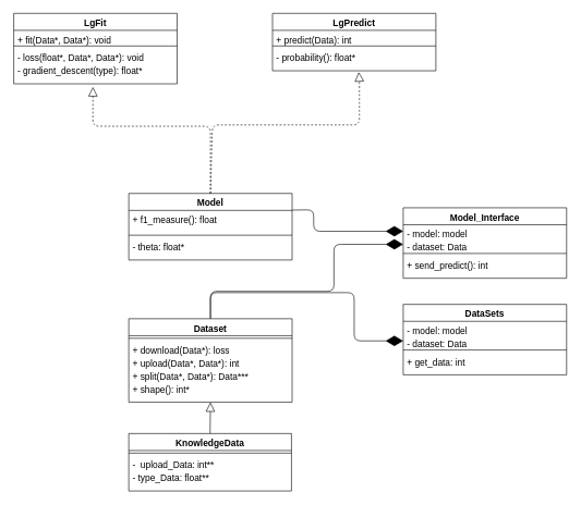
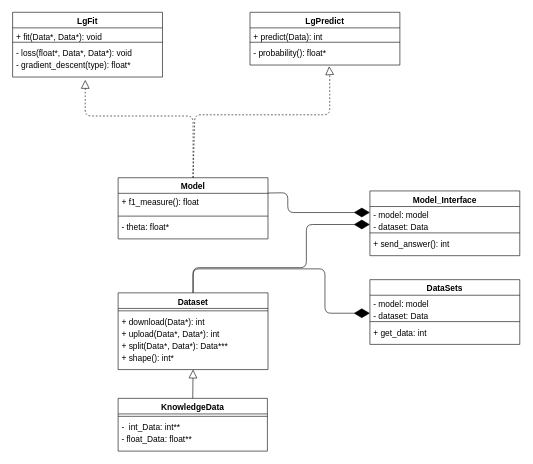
  <mxCell id="0" />
  <mxCell id="1" parent="0" />
  <mxCell id="2" value="Model" style="swimlane;fontStyle=1;align=center;verticalAlign=top;childLayout=stackLayout;horizontal=1;startSize=26;horizontalStack=0;resizeParent=1;resizeParentMax=0;resizeLast=0;collapsible=1;marginBottom=0;fontSize=14;" parent="1" vertex="1"><mxGeometry x="196" y="296" width="250" height="102" as="geometry" /></mxCell>
  <mxCell id="3" value="+ f1_measure(): float&#10;" style="text;strokeColor=none;fillColor=none;align=left;verticalAlign=top;spacingLeft=4;spacingRight=4;overflow=hidden;rotatable=0;points=[[0,0.5],[1,0.5]];portConstraint=eastwest;fontSize=14;" parent="2" vertex="1"><mxGeometry y="26" width="250" height="20" as="geometry" /></mxCell>
  <mxCell id="4" value="" style="text;strokeColor=none;fillColor=none;align=left;verticalAlign=middle;spacingTop=-1;spacingLeft=4;spacingRight=4;rotatable=0;labelPosition=right;points=[];portConstraint=eastwest;fontSize=14;" parent="2" vertex="1"><mxGeometry y="46" width="250" height="14" as="geometry" /></mxCell>
  <mxCell id="5" value="" style="line;strokeWidth=1;fillColor=none;align=left;verticalAlign=middle;spacingTop=-1;spacingLeft=3;spacingRight=3;rotatable=0;labelPosition=right;points=[];portConstraint=eastwest;fontSize=14;" parent="2" vertex="1"><mxGeometry y="60" width="250" height="8" as="geometry" /></mxCell>
  <mxCell id="6" value="- theta: float*" style="text;strokeColor=none;fillColor=none;align=left;verticalAlign=top;spacingLeft=4;spacingRight=4;overflow=hidden;rotatable=0;points=[[0,0.5],[1,0.5]];portConstraint=eastwest;fontSize=14;" parent="2" vertex="1"><mxGeometry y="68" width="250" height="20" as="geometry" /></mxCell>
  <mxCell id="7" value="" style="text;strokeColor=none;fillColor=none;align=left;verticalAlign=middle;spacingTop=-1;spacingLeft=4;spacingRight=4;rotatable=0;labelPosition=right;points=[];portConstraint=eastwest;fontSize=14;" parent="2" vertex="1"><mxGeometry y="88" width="250" height="14" as="geometry" /></mxCell>
  <mxCell id="8" value="LgFit" style="swimlane;fontStyle=1;align=center;verticalAlign=top;childLayout=stackLayout;horizontal=1;startSize=26;horizontalStack=0;resizeParent=1;resizeParentMax=0;resizeLast=0;collapsible=1;marginBottom=0;fontSize=14;" parent="1" vertex="1"><mxGeometry x="20" y="20" width="250" height="108" as="geometry" /></mxCell>
  <mxCell id="9" value="+ fit(Data*, Data*): void&#10;" style="text;strokeColor=none;fillColor=none;align=left;verticalAlign=top;spacingLeft=4;spacingRight=4;overflow=hidden;rotatable=0;points=[[0,0.5],[1,0.5]];portConstraint=eastwest;fontSize=14;" parent="8" vertex="1"><mxGeometry y="26" width="250" height="20" as="geometry" /></mxCell>
  <mxCell id="10" value="" style="line;strokeWidth=1;fillColor=none;align=left;verticalAlign=middle;spacingTop=-1;spacingLeft=3;spacingRight=3;rotatable=0;labelPosition=right;points=[];portConstraint=eastwest;fontSize=14;" parent="8" vertex="1"><mxGeometry y="46" width="250" height="8" as="geometry" /></mxCell>
  <mxCell id="11" value="- loss(float*, Data*, Data*): void" style="text;strokeColor=none;fillColor=none;align=left;verticalAlign=top;spacingLeft=4;spacingRight=4;overflow=hidden;rotatable=0;points=[[0,0.5],[1,0.5]];portConstraint=eastwest;fontSize=14;" parent="8" vertex="1"><mxGeometry y="54" width="250" height="20" as="geometry" /></mxCell>
  <mxCell id="12" value="- gradient_descent(type): float*" style="text;strokeColor=none;fillColor=none;align=left;verticalAlign=top;spacingLeft=4;spacingRight=4;overflow=hidden;rotatable=0;points=[[0,0.5],[1,0.5]];portConstraint=eastwest;fontSize=14;" parent="8" vertex="1"><mxGeometry y="74" width="250" height="20" as="geometry" /></mxCell>
  <mxCell id="13" value="" style="text;strokeColor=none;fillColor=none;align=left;verticalAlign=middle;spacingTop=-1;spacingLeft=4;spacingRight=4;rotatable=0;labelPosition=right;points=[];portConstraint=eastwest;fontSize=14;" parent="8" vertex="1"><mxGeometry y="94" width="250" height="14" as="geometry" /></mxCell>
  <mxCell id="14" value="LgPredict" style="swimlane;fontStyle=1;align=center;verticalAlign=top;childLayout=stackLayout;horizontal=1;startSize=26;horizontalStack=0;resizeParent=1;resizeParentMax=0;resizeLast=0;collapsible=1;marginBottom=0;fontSize=14;" parent="1" vertex="1"><mxGeometry x="416" y="20" width="250" height="88" as="geometry" /></mxCell>
  <mxCell id="15" value="+ predict(Data): int&#10;" style="text;strokeColor=none;fillColor=none;align=left;verticalAlign=top;spacingLeft=4;spacingRight=4;overflow=hidden;rotatable=0;points=[[0,0.5],[1,0.5]];portConstraint=eastwest;fontSize=14;" parent="14" vertex="1"><mxGeometry y="26" width="250" height="20" as="geometry" /></mxCell>
  <mxCell id="16" value="" style="line;strokeWidth=1;fillColor=none;align=left;verticalAlign=middle;spacingTop=-1;spacingLeft=3;spacingRight=3;rotatable=0;labelPosition=right;points=[];portConstraint=eastwest;fontSize=14;" parent="14" vertex="1"><mxGeometry y="46" width="250" height="8" as="geometry" /></mxCell>
  <mxCell id="17" value="- probability(): float*" style="text;strokeColor=none;fillColor=none;align=left;verticalAlign=top;spacingLeft=4;spacingRight=4;overflow=hidden;rotatable=0;points=[[0,0.5],[1,0.5]];portConstraint=eastwest;fontSize=14;" parent="14" vertex="1"><mxGeometry y="54" width="250" height="20" as="geometry" /></mxCell>
  <mxCell id="18" value="" style="text;strokeColor=none;fillColor=none;align=left;verticalAlign=middle;spacingTop=-1;spacingLeft=4;spacingRight=4;rotatable=0;labelPosition=right;points=[];portConstraint=eastwest;fontSize=14;" parent="14" vertex="1"><mxGeometry y="74" width="250" height="14" as="geometry" /></mxCell>
  <mxCell id="19" value="" style="endArrow=diamondThin;endFill=1;endSize=24;html=1;entryX=0;entryY=0.5;entryDx=0;entryDy=0;exitX=1;exitY=0.25;exitDx=0;exitDy=0;" parent="1" source="2" target="34" edge="1"><mxGeometry width="160" relative="1" as="geometry"><mxPoint x="515" y="527" as="sourcePoint" /><mxPoint x="675" y="527" as="targetPoint" /><Array as="points"><mxPoint x="479" y="321" /><mxPoint x="479" y="354" /></Array></mxGeometry></mxCell>
  <mxCell id="20" value="" style="endArrow=diamondThin;endFill=1;endSize=24;html=1;entryX=0;entryY=0.5;entryDx=0;entryDy=0;exitX=0.5;exitY=0;exitDx=0;exitDy=0;" parent="1" source="26" target="35" edge="1"><mxGeometry width="160" relative="1" as="geometry"><mxPoint x="512" y="474" as="sourcePoint" /><mxPoint x="595" y="471.5" as="targetPoint" /><Array as="points"><mxPoint x="321" y="446" /><mxPoint x="510" y="446" /><mxPoint x="510" y="374" /></Array></mxGeometry></mxCell>
  <mxCell id="21" value="KnowledgeData" style="swimlane;fontStyle=1;align=center;verticalAlign=top;childLayout=stackLayout;horizontal=1;startSize=26;horizontalStack=0;resizeParent=1;resizeParentMax=0;resizeLast=0;collapsible=1;marginBottom=0;fontSize=14;" parent="1" vertex="1"><mxGeometry x="196" y="664" width="249" height="88" as="geometry" /></mxCell>
  <mxCell id="22" value="" style="line;strokeWidth=1;fillColor=none;align=left;verticalAlign=middle;spacingTop=-1;spacingLeft=3;spacingRight=3;rotatable=0;labelPosition=right;points=[];portConstraint=eastwest;fontSize=14;" parent="21" vertex="1"><mxGeometry y="26" width="249" height="8" as="geometry" /></mxCell>
- <mxCell id="23" value="-  upload_Data: int**" style="text;strokeColor=none;fillColor=none;align=left;verticalAlign=top;spacingLeft=4;spacingRight=4;overflow=hidden;rotatable=0;points=[[0,0.5],[1,0.5]];portConstraint=eastwest;fontSize=14;" parent="21" vertex="1"><mxGeometry y="34" width="249" height="20" as="geometry" /></mxCell>
- <mxCell id="24" value="- type_Data: float**" style="text;strokeColor=none;fillColor=none;align=left;verticalAlign=top;spacingLeft=4;spacingRight=4;overflow=hidden;rotatable=0;points=[[0,0.5],[1,0.5]];portConstraint=eastwest;fontSize=14;" parent="21" vertex="1"><mxGeometry y="54" width="249" height="20" as="geometry" /></mxCell>
+ <mxCell id="23" value="-  int_Data: int**" style="text;strokeColor=none;fillColor=none;align=left;verticalAlign=top;spacingLeft=4;spacingRight=4;overflow=hidden;rotatable=0;points=[[0,0.5],[1,0.5]];portConstraint=eastwest;fontSize=14;" parent="21" vertex="1"><mxGeometry y="34" width="249" height="20" as="geometry" /></mxCell>
+ <mxCell id="24" value="- float_Data: float**" style="text;strokeColor=none;fillColor=none;align=left;verticalAlign=top;spacingLeft=4;spacingRight=4;overflow=hidden;rotatable=0;points=[[0,0.5],[1,0.5]];portConstraint=eastwest;fontSize=14;" parent="21" vertex="1"><mxGeometry y="54" width="249" height="20" as="geometry" /></mxCell>
  <mxCell id="25" value="" style="text;strokeColor=none;fillColor=none;align=left;verticalAlign=middle;spacingTop=-1;spacingLeft=4;spacingRight=4;rotatable=0;labelPosition=right;points=[];portConstraint=eastwest;fontSize=14;" parent="21" vertex="1"><mxGeometry y="74" width="249" height="14" as="geometry" /></mxCell>
  <mxCell id="26" value="Dataset" style="swimlane;fontStyle=1;align=center;verticalAlign=top;childLayout=stackLayout;horizontal=1;startSize=26;horizontalStack=0;resizeParent=1;resizeParentMax=0;resizeLast=0;collapsible=1;marginBottom=0;fontSize=14;" parent="1" vertex="1"><mxGeometry x="196" y="488" width="250" height="128" as="geometry" /></mxCell>
  <mxCell id="27" value="" style="line;strokeWidth=1;fillColor=none;align=left;verticalAlign=middle;spacingTop=-1;spacingLeft=3;spacingRight=3;rotatable=0;labelPosition=right;points=[];portConstraint=eastwest;fontSize=14;" parent="26" vertex="1"><mxGeometry y="26" width="250" height="8" as="geometry" /></mxCell>
- <mxCell id="28" value="+ download(Data*): loss" style="text;strokeColor=none;fillColor=none;align=left;verticalAlign=top;spacingLeft=4;spacingRight=4;overflow=hidden;rotatable=0;points=[[0,0.5],[1,0.5]];portConstraint=eastwest;fontSize=14;" parent="26" vertex="1"><mxGeometry y="34" width="250" height="20" as="geometry" /></mxCell>
+ <mxCell id="28" value="+ download(Data*): int" style="text;strokeColor=none;fillColor=none;align=left;verticalAlign=top;spacingLeft=4;spacingRight=4;overflow=hidden;rotatable=0;points=[[0,0.5],[1,0.5]];portConstraint=eastwest;fontSize=14;" parent="26" vertex="1"><mxGeometry y="34" width="250" height="20" as="geometry" /></mxCell>
  <mxCell id="29" value="+ upload(Data*, Data*): int&#10;" style="text;strokeColor=none;fillColor=none;align=left;verticalAlign=top;spacingLeft=4;spacingRight=4;overflow=hidden;rotatable=0;points=[[0,0.5],[1,0.5]];portConstraint=eastwest;fontSize=14;" parent="26" vertex="1"><mxGeometry y="54" width="250" height="20" as="geometry" /></mxCell>
  <mxCell id="30" value="+ split(Data*, Data*): Data***" style="text;strokeColor=none;fillColor=none;align=left;verticalAlign=top;spacingLeft=4;spacingRight=4;overflow=hidden;rotatable=0;points=[[0,0.5],[1,0.5]];portConstraint=eastwest;fontSize=14;" parent="26" vertex="1"><mxGeometry y="74" width="250" height="20" as="geometry" /></mxCell>
  <mxCell id="31" value="+ shape(): int*&#10;" style="text;strokeColor=none;fillColor=none;align=left;verticalAlign=top;spacingLeft=4;spacingRight=4;overflow=hidden;rotatable=0;points=[[0,0.5],[1,0.5]];portConstraint=eastwest;fontSize=14;" parent="26" vertex="1"><mxGeometry y="94" width="250" height="20" as="geometry" /></mxCell>
  <mxCell id="32" value="" style="text;strokeColor=none;fillColor=none;align=left;verticalAlign=middle;spacingTop=-1;spacingLeft=4;spacingRight=4;rotatable=0;labelPosition=right;points=[];portConstraint=eastwest;fontSize=14;" parent="26" vertex="1"><mxGeometry y="114" width="250" height="14" as="geometry" /></mxCell>
  <mxCell id="33" value="Model_Interface" style="swimlane;fontStyle=1;align=center;verticalAlign=top;childLayout=stackLayout;horizontal=1;startSize=26;horizontalStack=0;resizeParent=1;resizeParentMax=0;resizeLast=0;collapsible=1;marginBottom=0;fontSize=14;" parent="1" vertex="1"><mxGeometry x="616" y="318" width="250" height="108" as="geometry" /></mxCell>
  <mxCell id="34" value="- model: model" style="text;strokeColor=none;fillColor=none;align=left;verticalAlign=top;spacingLeft=4;spacingRight=4;overflow=hidden;rotatable=0;points=[[0,0.5],[1,0.5]];portConstraint=eastwest;fontSize=14;" parent="33" vertex="1"><mxGeometry y="26" width="250" height="20" as="geometry" /></mxCell>
  <mxCell id="35" value="- dataset: Data" style="text;strokeColor=none;fillColor=none;align=left;verticalAlign=top;spacingLeft=4;spacingRight=4;overflow=hidden;rotatable=0;points=[[0,0.5],[1,0.5]];portConstraint=eastwest;fontSize=14;" parent="33" vertex="1"><mxGeometry y="46" width="250" height="20" as="geometry" /></mxCell>
  <mxCell id="36" value="" style="line;strokeWidth=1;fillColor=none;align=left;verticalAlign=middle;spacingTop=-1;spacingLeft=3;spacingRight=3;rotatable=0;labelPosition=right;points=[];portConstraint=eastwest;fontSize=14;" parent="33" vertex="1"><mxGeometry y="66" width="250" height="8" as="geometry" /></mxCell>
- <mxCell id="37" value="+ send_predict(): int&#10;" style="text;strokeColor=none;fillColor=none;align=left;verticalAlign=top;spacingLeft=4;spacingRight=4;overflow=hidden;rotatable=0;points=[[0,0.5],[1,0.5]];portConstraint=eastwest;fontSize=14;" parent="33" vertex="1"><mxGeometry y="74" width="250" height="20" as="geometry" /></mxCell>
+ <mxCell id="37" value="+ send_answer(): int&#10;" style="text;strokeColor=none;fillColor=none;align=left;verticalAlign=top;spacingLeft=4;spacingRight=4;overflow=hidden;rotatable=0;points=[[0,0.5],[1,0.5]];portConstraint=eastwest;fontSize=14;" parent="33" vertex="1"><mxGeometry y="74" width="250" height="20" as="geometry" /></mxCell>
  <mxCell id="38" value="" style="text;strokeColor=none;fillColor=none;align=left;verticalAlign=middle;spacingTop=-1;spacingLeft=4;spacingRight=4;rotatable=0;labelPosition=right;points=[];portConstraint=eastwest;fontSize=14;" parent="33" vertex="1"><mxGeometry y="94" width="250" height="14" as="geometry" /></mxCell>
  <mxCell id="39" value="" style="endArrow=block;dashed=0;endFill=0;endSize=12;html=1;exitX=0.5;exitY=0;exitDx=0;exitDy=0;entryX=0.5;entryY=1;entryDx=0;entryDy=0;" parent="1" source="21" target="26" edge="1"><mxGeometry width="160" relative="1" as="geometry"><mxPoint x="572" y="646" as="sourcePoint" /><mxPoint x="732" y="646" as="targetPoint" /></mxGeometry></mxCell>
  <mxCell id="40" value="" style="endArrow=block;dashed=1;endFill=0;endSize=12;html=1;exitX=0.5;exitY=0;exitDx=0;exitDy=0;entryX=0.485;entryY=1.343;entryDx=0;entryDy=0;entryPerimeter=0;" parent="1" source="2" target="13" edge="1"><mxGeometry width="160" relative="1" as="geometry"><mxPoint x="239" y="181" as="sourcePoint" /><mxPoint x="239.5" y="133" as="targetPoint" /><Array as="points"><mxPoint x="321" y="193" /><mxPoint x="141" y="193" /></Array></mxGeometry></mxCell>
  <mxCell id="41" value="" style="endArrow=block;dashed=1;endFill=0;endSize=12;html=1;exitX=0.5;exitY=0;exitDx=0;exitDy=0;" parent="1" source="2" edge="1"><mxGeometry width="160" relative="1" as="geometry"><mxPoint x="504" y="198" as="sourcePoint" /><mxPoint x="548" y="110" as="targetPoint" /><Array as="points"><mxPoint x="324" y="191" /><mxPoint x="549" y="191" /><mxPoint x="549" y="158" /><mxPoint x="549" y="125" /></Array></mxGeometry></mxCell>
  <mxCell id="42" value="DataSets" style="swimlane;fontStyle=1;align=center;verticalAlign=top;childLayout=stackLayout;horizontal=1;startSize=26;horizontalStack=0;resizeParent=1;resizeParentMax=0;resizeLast=0;collapsible=1;marginBottom=0;fontSize=14;" parent="1" vertex="1"><mxGeometry x="616" y="466" width="250" height="108" as="geometry" /></mxCell>
  <mxCell id="43" value="- model: model" style="text;strokeColor=none;fillColor=none;align=left;verticalAlign=top;spacingLeft=4;spacingRight=4;overflow=hidden;rotatable=0;points=[[0,0.5],[1,0.5]];portConstraint=eastwest;fontSize=14;" parent="42" vertex="1"><mxGeometry y="26" width="250" height="20" as="geometry" /></mxCell>
  <mxCell id="44" value="- dataset: Data" style="text;strokeColor=none;fillColor=none;align=left;verticalAlign=top;spacingLeft=4;spacingRight=4;overflow=hidden;rotatable=0;points=[[0,0.5],[1,0.5]];portConstraint=eastwest;fontSize=14;" parent="42" vertex="1"><mxGeometry y="46" width="250" height="20" as="geometry" /></mxCell>
  <mxCell id="45" value="" style="line;strokeWidth=1;fillColor=none;align=left;verticalAlign=middle;spacingTop=-1;spacingLeft=3;spacingRight=3;rotatable=0;labelPosition=right;points=[];portConstraint=eastwest;fontSize=14;" parent="42" vertex="1"><mxGeometry y="66" width="250" height="8" as="geometry" /></mxCell>
  <mxCell id="46" value="+ get_data: int&#10;" style="text;strokeColor=none;fillColor=none;align=left;verticalAlign=top;spacingLeft=4;spacingRight=4;overflow=hidden;rotatable=0;points=[[0,0.5],[1,0.5]];portConstraint=eastwest;fontSize=14;" parent="42" vertex="1"><mxGeometry y="74" width="250" height="20" as="geometry" /></mxCell>
  <mxCell id="47" value="" style="text;strokeColor=none;fillColor=none;align=left;verticalAlign=middle;spacingTop=-1;spacingLeft=4;spacingRight=4;rotatable=0;labelPosition=right;points=[];portConstraint=eastwest;fontSize=14;" parent="42" vertex="1"><mxGeometry y="94" width="250" height="14" as="geometry" /></mxCell>
  <mxCell id="48" value="" style="endArrow=diamondThin;endFill=1;endSize=24;html=1;entryX=0;entryY=0.5;entryDx=0;entryDy=0;exitX=0.5;exitY=0;exitDx=0;exitDy=0;" parent="1" source="26" target="44" edge="1"><mxGeometry width="160" relative="1" as="geometry"><mxPoint x="522" y="490" as="sourcePoint" /><mxPoint x="817" y="376" as="targetPoint" /><Array as="points"><mxPoint x="321" y="448" /><mxPoint x="541" y="448" /><mxPoint x="541" y="522" /></Array></mxGeometry></mxCell>
